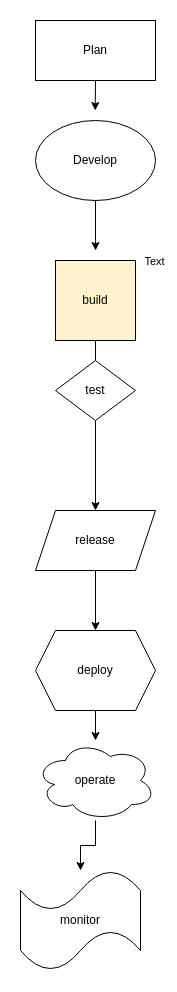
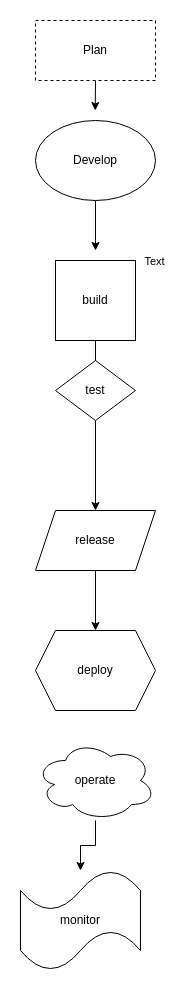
  <mxCell id="0" />
  <mxCell id="1" parent="0" />
  <mxCell id="2" style="edgeStyle=orthogonalEdgeStyle;rounded=0;orthogonalLoop=1;jettySize=auto;html=1;exitX=0.5;exitY=1;exitDx=0;exitDy=0;" edge="1" parent="1" source="3"><mxGeometry relative="1" as="geometry"><mxPoint x="94.714" y="110" as="targetPoint" /></mxGeometry></mxCell>
- <mxCell id="3" value="Plan" style="rounded=0;whiteSpace=wrap;html=1;" vertex="1" parent="1"><mxGeometry x="35" y="20" width="120" height="60" as="geometry" /></mxCell>
+ <mxCell id="3" value="Plan" style="rounded=0;whiteSpace=wrap;html=1;dashed=1;" vertex="1" parent="1"><mxGeometry x="35" y="20" width="120" height="60" as="geometry" /></mxCell>
  <mxCell id="4" style="edgeStyle=orthogonalEdgeStyle;rounded=0;orthogonalLoop=1;jettySize=auto;html=1;" edge="1" parent="1" source="6"><mxGeometry relative="1" as="geometry"><mxPoint x="95" y="250" as="targetPoint" /><Array as="points"><mxPoint x="95" y="240" /><mxPoint x="95" y="240" /></Array></mxGeometry></mxCell>
  <mxCell id="5" value="Text" style="edgeLabel;html=1;align=center;verticalAlign=middle;resizable=0;points=[];" vertex="1" connectable="0" parent="4"><mxGeometry x="1" y="9" relative="1" as="geometry"><mxPoint x="49" y="10" as="offset" /></mxGeometry></mxCell>
  <mxCell id="6" value="Develop" style="ellipse;whiteSpace=wrap;html=1;" vertex="1" parent="1"><mxGeometry x="35" y="120" width="120" height="80" as="geometry" /></mxCell>
  <mxCell id="7" value="" style="edgeStyle=orthogonalEdgeStyle;rounded=0;orthogonalLoop=1;jettySize=auto;html=1;" edge="1" parent="1" source="8"><mxGeometry relative="1" as="geometry"><mxPoint x="95" y="390" as="targetPoint" /></mxGeometry></mxCell>
- <mxCell id="8" value="build" style="whiteSpace=wrap;html=1;aspect=fixed;fillColor=#fff2cc;" vertex="1" parent="1"><mxGeometry x="55" y="260" width="80" height="80" as="geometry" /></mxCell>
+ <mxCell id="8" value="build" style="whiteSpace=wrap;html=1;aspect=fixed;" vertex="1" parent="1"><mxGeometry x="55" y="260" width="80" height="80" as="geometry" /></mxCell>
  <mxCell id="9" value="" style="edgeStyle=orthogonalEdgeStyle;rounded=0;orthogonalLoop=1;jettySize=auto;html=1;" edge="1" parent="1" source="10" target="12"><mxGeometry relative="1" as="geometry" /></mxCell>
  <mxCell id="10" value="test" style="rhombus;whiteSpace=wrap;html=1;" vertex="1" parent="1"><mxGeometry x="55" y="360" width="80" height="60" as="geometry" /></mxCell>
  <mxCell id="11" value="" style="edgeStyle=orthogonalEdgeStyle;rounded=0;orthogonalLoop=1;jettySize=auto;html=1;" edge="1" parent="1" source="12" target="14"><mxGeometry relative="1" as="geometry" /></mxCell>
  <mxCell id="12" value="release" style="shape=parallelogram;perimeter=parallelogramPerimeter;whiteSpace=wrap;html=1;fixedSize=1;" vertex="1" parent="1"><mxGeometry x="35" y="510" width="120" height="60" as="geometry" /></mxCell>
- <mxCell id="13" value="" style="edgeStyle=orthogonalEdgeStyle;rounded=0;orthogonalLoop=1;jettySize=auto;html=1;" edge="1" parent="1" source="14" target="16"><mxGeometry relative="1" as="geometry" /></mxCell>
  <mxCell id="14" value="deploy" style="shape=hexagon;perimeter=hexagonPerimeter2;whiteSpace=wrap;html=1;fixedSize=1;" vertex="1" parent="1"><mxGeometry x="35" y="630" width="120" height="80" as="geometry" /></mxCell>
  <mxCell id="15" value="" style="edgeStyle=orthogonalEdgeStyle;rounded=0;orthogonalLoop=1;jettySize=auto;html=1;" edge="1" parent="1" source="16" target="17"><mxGeometry relative="1" as="geometry" /></mxCell>
  <mxCell id="16" value="operate" style="ellipse;shape=cloud;whiteSpace=wrap;html=1;" vertex="1" parent="1"><mxGeometry x="35" y="740" width="120" height="80" as="geometry" /></mxCell>
  <mxCell id="17" value="monitor" style="shape=tape;whiteSpace=wrap;html=1;" vertex="1" parent="1"><mxGeometry x="20" y="870" width="120" height="100" as="geometry" /></mxCell>
